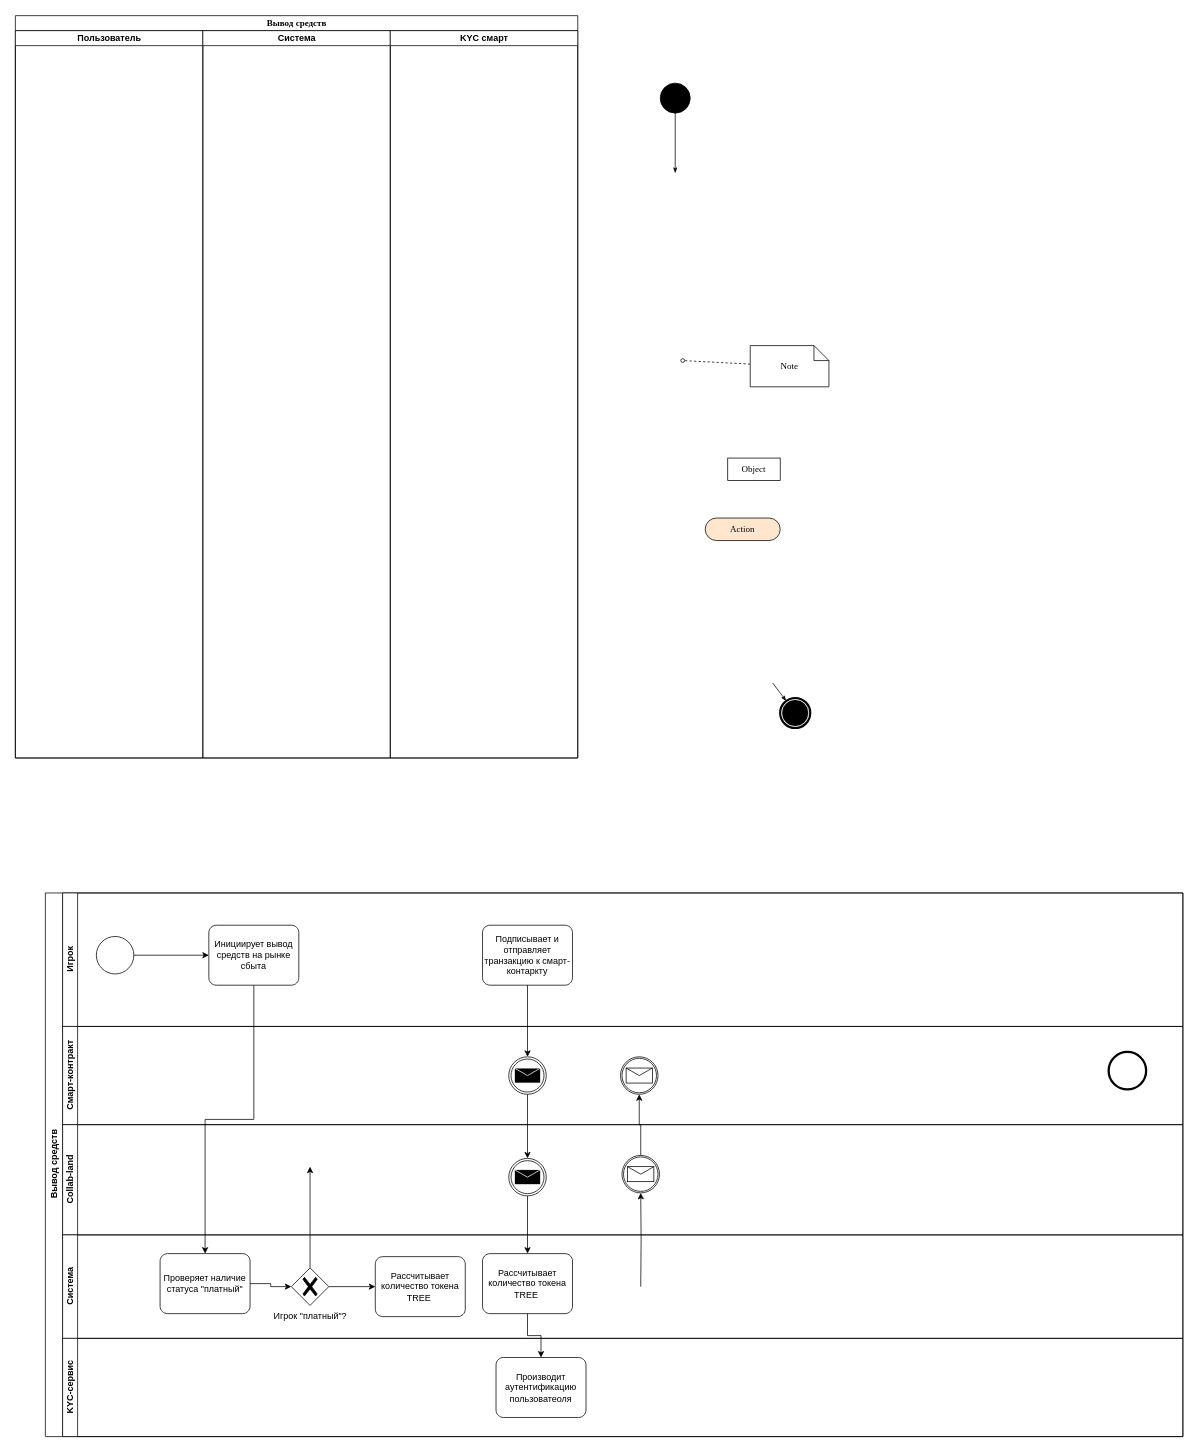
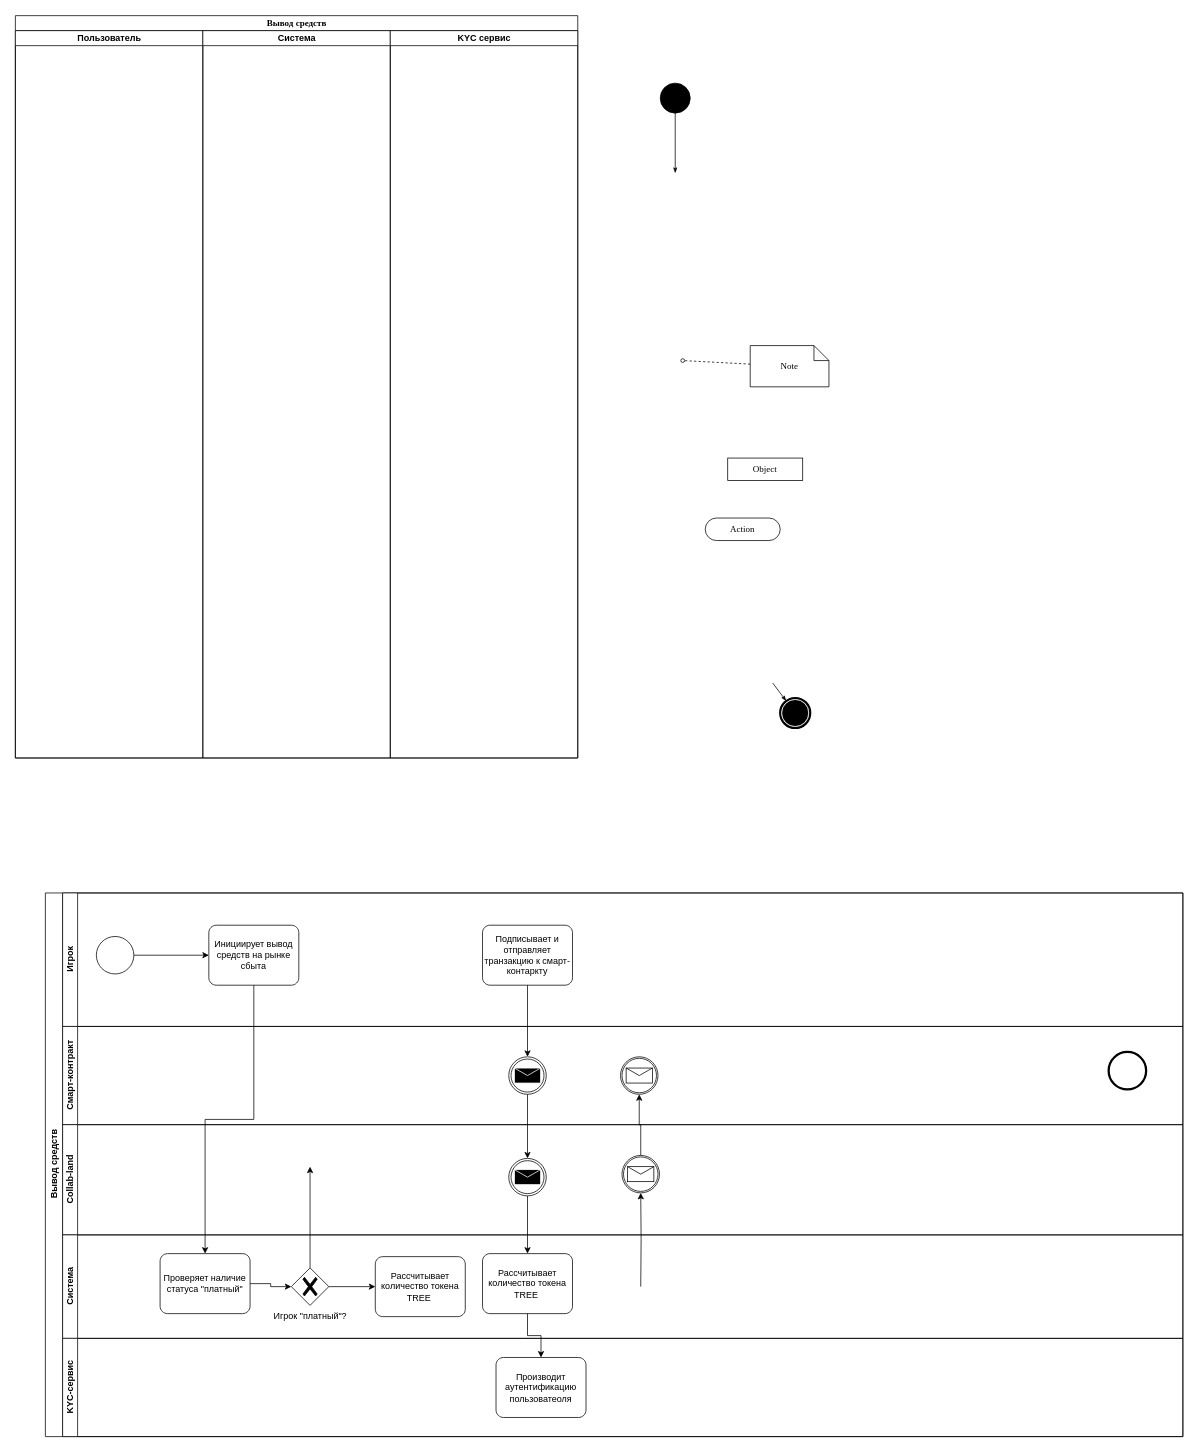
  <mxCell id="0" />
  <mxCell id="1" parent="0" />
  <mxCell id="2" value="Вывод средств" style="swimlane;html=1;childLayout=stackLayout;startSize=20;rounded=0;shadow=0;comic=0;labelBackgroundColor=none;strokeWidth=1;fontFamily=Verdana;fontSize=12;align=center;" parent="1" vertex="1"><mxGeometry x="20" y="20" width="750" height="990" as="geometry" /></mxCell>
  <mxCell id="3" value="Пользователь" style="swimlane;html=1;startSize=20;" parent="2" vertex="1"><mxGeometry y="20" width="250" height="970" as="geometry"><mxRectangle y="20" width="40" height="970" as="alternateBounds" /></mxGeometry></mxCell>
  <mxCell id="4" value="Система" style="swimlane;html=1;startSize=20;" parent="2" vertex="1"><mxGeometry x="250" y="20" width="250" height="970" as="geometry" /></mxCell>
- <mxCell id="5" value="KYC смарт" style="swimlane;html=1;startSize=20;" parent="2" vertex="1"><mxGeometry x="500" y="20" width="250" height="970" as="geometry" /></mxCell>
+ <mxCell id="5" value="KYC сервис" style="swimlane;html=1;startSize=20;" parent="2" vertex="1"><mxGeometry x="500" y="20" width="250" height="970" as="geometry" /></mxCell>
  <mxCell id="6" style="edgeStyle=orthogonalEdgeStyle;rounded=0;html=1;labelBackgroundColor=none;startArrow=none;startFill=0;startSize=5;endArrow=classicThin;endFill=1;endSize=5;jettySize=auto;orthogonalLoop=1;strokeWidth=1;fontFamily=Verdana;fontSize=12" parent="5" source="13" edge="1"><mxGeometry relative="1" as="geometry"><mxPoint x="380" y="190" as="targetPoint" /></mxGeometry></mxCell>
  <mxCell id="7" value="Note" style="shape=note;whiteSpace=wrap;html=1;rounded=0;shadow=0;comic=0;labelBackgroundColor=none;strokeWidth=1;fontFamily=Verdana;fontSize=12;align=center;size=20;" parent="1" vertex="1"><mxGeometry x="1000" y="460" width="105" height="55" as="geometry" /></mxCell>
  <mxCell id="8" style="edgeStyle=none;rounded=0;html=1;dashed=1;labelBackgroundColor=none;startArrow=none;startFill=0;startSize=5;endArrow=oval;endFill=0;endSize=5;jettySize=auto;orthogonalLoop=1;strokeWidth=1;fontFamily=Verdana;fontSize=12" parent="1" source="7" edge="1"><mxGeometry relative="1" as="geometry"><mxPoint x="910" y="480" as="targetPoint" /></mxGeometry></mxCell>
  <mxCell id="9" value="" style="shape=mxgraph.bpmn.shape;html=1;verticalLabelPosition=bottom;labelBackgroundColor=#ffffff;verticalAlign=top;perimeter=ellipsePerimeter;outline=end;symbol=terminate;rounded=0;shadow=0;comic=0;strokeWidth=1;fontFamily=Verdana;fontSize=12;align=center;" parent="1" vertex="1"><mxGeometry x="1040" y="930" width="40" height="40" as="geometry" /></mxCell>
  <mxCell id="10" style="edgeStyle=none;rounded=0;html=1;labelBackgroundColor=none;startArrow=none;startFill=0;startSize=5;endArrow=classicThin;endFill=1;endSize=5;jettySize=auto;orthogonalLoop=1;strokeWidth=1;fontFamily=Verdana;fontSize=12" parent="1" target="9" edge="1"><mxGeometry relative="1" as="geometry"><mxPoint x="1030" y="910" as="sourcePoint" /></mxGeometry></mxCell>
- <mxCell id="11" value="Object" style="rounded=0;whiteSpace=wrap;html=1;shadow=0;comic=0;labelBackgroundColor=none;strokeWidth=1;fontFamily=Verdana;fontSize=12;align=center;arcSize=50;" vertex="1" parent="1"><mxGeometry x="970" y="610" width="70" height="30" as="geometry" /></mxCell>
- <mxCell id="12" value="Action" style="rounded=1;whiteSpace=wrap;html=1;shadow=0;comic=0;labelBackgroundColor=none;strokeWidth=1;fontFamily=Verdana;fontSize=12;align=center;arcSize=50;fillColor=#ffe6cc;" vertex="1" parent="1"><mxGeometry x="940" y="690" width="100" height="30" as="geometry" /></mxCell>
+ <mxCell id="11" value="Object" style="rounded=0;whiteSpace=wrap;html=1;shadow=0;comic=0;labelBackgroundColor=none;strokeWidth=1;fontFamily=Verdana;fontSize=12;align=center;arcSize=50;" vertex="1" parent="1"><mxGeometry x="970" y="610" width="100" height="30" as="geometry" /></mxCell>
+ <mxCell id="12" value="Action" style="rounded=1;whiteSpace=wrap;html=1;shadow=0;comic=0;labelBackgroundColor=none;strokeWidth=1;fontFamily=Verdana;fontSize=12;align=center;arcSize=50;" vertex="1" parent="1"><mxGeometry x="940" y="690" width="100" height="30" as="geometry" /></mxCell>
  <mxCell id="13" value="" style="ellipse;whiteSpace=wrap;html=1;rounded=0;shadow=0;comic=0;labelBackgroundColor=none;strokeWidth=1;fillColor=#000000;fontFamily=Verdana;fontSize=12;align=center;" parent="1" vertex="1"><mxGeometry x="880" y="110" width="40" height="40" as="geometry" /></mxCell>
  <mxCell id="14" value="Вывод средств" style="swimlane;childLayout=stackLayout;resizeParent=1;resizeParentMax=0;horizontal=0;startSize=23;horizontalStack=0;html=1;swimlaneLine=1;" vertex="1" parent="1"><mxGeometry x="60" y="1190" width="1517" height="725" as="geometry"><mxRectangle x="80" y="1190" width="32" height="55" as="alternateBounds" /></mxGeometry></mxCell>
  <mxCell id="15" value="Игрок" style="swimlane;startSize=20;horizontal=0;html=1;" vertex="1" parent="14"><mxGeometry x="23" width="1494" height="178" as="geometry"><mxRectangle x="20" width="1490" height="26" as="alternateBounds" /></mxGeometry></mxCell>
  <mxCell id="16" style="edgeStyle=orthogonalEdgeStyle;rounded=0;orthogonalLoop=1;jettySize=auto;html=1;" edge="1" parent="15" source="17" target="18"><mxGeometry relative="1" as="geometry"><mxPoint x="94.0" y="83.077" as="sourcePoint" /></mxGeometry></mxCell>
  <mxCell id="17" value="" style="points=[[0.145,0.145,0],[0.5,0,0],[0.855,0.145,0],[1,0.5,0],[0.855,0.855,0],[0.5,1,0],[0.145,0.855,0],[0,0.5,0]];shape=mxgraph.bpmn.event;html=1;verticalLabelPosition=bottom;labelBackgroundColor=#ffffff;verticalAlign=top;align=center;perimeter=ellipsePerimeter;outlineConnect=0;aspect=fixed;outline=standard;symbol=general;" vertex="1" parent="15"><mxGeometry x="45" y="58" width="50" height="50" as="geometry" /></mxCell>
  <mxCell id="18" value="Инициирует вывод средств на рынке сбыта" style="points=[[0.25,0,0],[0.5,0,0],[0.75,0,0],[1,0.25,0],[1,0.5,0],[1,0.75,0],[0.75,1,0],[0.5,1,0],[0.25,1,0],[0,0.75,0],[0,0.5,0],[0,0.25,0]];shape=mxgraph.bpmn.task;whiteSpace=wrap;rectStyle=rounded;size=10;html=1;taskMarker=abstract;" vertex="1" parent="15"><mxGeometry x="195" y="43" width="120" height="80" as="geometry" /></mxCell>
  <mxCell id="19" value="Подписывает и отправляет транзакцию к смарт-контаркту" style="points=[[0.25,0,0],[0.5,0,0],[0.75,0,0],[1,0.25,0],[1,0.5,0],[1,0.75,0],[0.75,1,0],[0.5,1,0],[0.25,1,0],[0,0.75,0],[0,0.5,0],[0,0.25,0]];shape=mxgraph.bpmn.task;whiteSpace=wrap;rectStyle=rounded;size=10;html=1;taskMarker=abstract;" vertex="1" parent="15"><mxGeometry x="560" y="43" width="120" height="80" as="geometry" /></mxCell>
  <mxCell id="20" value="Смарт-контракт" style="swimlane;startSize=20;horizontal=0;html=1;" vertex="1" parent="14"><mxGeometry x="23" y="178" width="1494" height="131" as="geometry" /></mxCell>
  <mxCell id="21" value="" style="points=[[0.145,0.145,0],[0.5,0,0],[0.855,0.145,0],[1,0.5,0],[0.855,0.855,0],[0.5,1,0],[0.145,0.855,0],[0,0.5,0]];shape=mxgraph.bpmn.event;html=1;verticalLabelPosition=bottom;labelBackgroundColor=#ffffff;verticalAlign=top;align=center;perimeter=ellipsePerimeter;outlineConnect=0;aspect=fixed;outline=throwing;symbol=message;" vertex="1" parent="20"><mxGeometry x="595" y="40.5" width="50" height="50" as="geometry" /></mxCell>
  <mxCell id="22" value="" style="points=[[0.145,0.145,0],[0.5,0,0],[0.855,0.145,0],[1,0.5,0],[0.855,0.855,0],[0.5,1,0],[0.145,0.855,0],[0,0.5,0]];shape=mxgraph.bpmn.event;html=1;verticalLabelPosition=bottom;labelBackgroundColor=#ffffff;verticalAlign=top;align=center;perimeter=ellipsePerimeter;outlineConnect=0;aspect=fixed;outline=end;symbol=terminate2;" vertex="1" parent="20"><mxGeometry x="1395" y="34" width="50" height="50" as="geometry" /></mxCell>
  <mxCell id="23" value="" style="points=[[0.145,0.145,0],[0.5,0,0],[0.855,0.145,0],[1,0.5,0],[0.855,0.855,0],[0.5,1,0],[0.145,0.855,0],[0,0.5,0]];shape=mxgraph.bpmn.event;html=1;verticalLabelPosition=bottom;labelBackgroundColor=#ffffff;verticalAlign=top;align=center;perimeter=ellipsePerimeter;outlineConnect=0;aspect=fixed;outline=catching;symbol=message;" vertex="1" parent="20"><mxGeometry x="744" y="40.5" width="50" height="50" as="geometry" /></mxCell>
  <mxCell id="24" style="edgeStyle=orthogonalEdgeStyle;rounded=0;orthogonalLoop=1;jettySize=auto;html=1;entryX=0.5;entryY=1;entryDx=0;entryDy=0;entryPerimeter=0;" edge="1" parent="14" target="28"><mxGeometry relative="1" as="geometry"><mxPoint x="794" y="525" as="sourcePoint" /></mxGeometry></mxCell>
  <mxCell id="25" style="edgeStyle=orthogonalEdgeStyle;rounded=0;orthogonalLoop=1;jettySize=auto;html=1;entryX=0.5;entryY=1;entryDx=0;entryDy=0;entryPerimeter=0;" edge="1" parent="14" source="28" target="23"><mxGeometry relative="1" as="geometry" /></mxCell>
  <mxCell id="26" value="Collab-land" style="swimlane;startSize=20;horizontal=0;html=1;" vertex="1" parent="14"><mxGeometry x="23" y="309" width="1494" height="147" as="geometry" /></mxCell>
  <mxCell id="27" value="" style="points=[[0.145,0.145,0],[0.5,0,0],[0.855,0.145,0],[1,0.5,0],[0.855,0.855,0],[0.5,1,0],[0.145,0.855,0],[0,0.5,0]];shape=mxgraph.bpmn.event;html=1;verticalLabelPosition=bottom;labelBackgroundColor=#ffffff;verticalAlign=top;align=center;perimeter=ellipsePerimeter;outlineConnect=0;aspect=fixed;outline=throwing;symbol=message;" vertex="1" parent="26"><mxGeometry x="595" y="45" width="50" height="50" as="geometry" /></mxCell>
  <mxCell id="28" value="" style="points=[[0.145,0.145,0],[0.5,0,0],[0.855,0.145,0],[1,0.5,0],[0.855,0.855,0],[0.5,1,0],[0.145,0.855,0],[0,0.5,0]];shape=mxgraph.bpmn.event;html=1;verticalLabelPosition=bottom;labelBackgroundColor=#ffffff;verticalAlign=top;align=center;perimeter=ellipsePerimeter;outlineConnect=0;aspect=fixed;outline=catching;symbol=message;" vertex="1" parent="26"><mxGeometry x="746" y="41" width="50" height="50" as="geometry" /></mxCell>
  <mxCell id="29" value="Система" style="swimlane;startSize=20;horizontal=0;html=1;" vertex="1" parent="14"><mxGeometry x="23" y="456" width="1494" height="138" as="geometry" /></mxCell>
  <mxCell id="30" value="Рассчитывает количество токена TREE&amp;nbsp;" style="points=[[0.25,0,0],[0.5,0,0],[0.75,0,0],[1,0.25,0],[1,0.5,0],[1,0.75,0],[0.75,1,0],[0.5,1,0],[0.25,1,0],[0,0.75,0],[0,0.5,0],[0,0.25,0]];shape=mxgraph.bpmn.task;whiteSpace=wrap;rectStyle=rounded;size=10;html=1;taskMarker=abstract;" vertex="1" parent="29"><mxGeometry x="560" y="25" width="120" height="80" as="geometry" /></mxCell>
  <mxCell id="31" value="Рассчитывает количество токена TREE&amp;nbsp;" style="points=[[0.25,0,0],[0.5,0,0],[0.75,0,0],[1,0.25,0],[1,0.5,0],[1,0.75,0],[0.75,1,0],[0.5,1,0],[0.25,1,0],[0,0.75,0],[0,0.5,0],[0,0.25,0]];shape=mxgraph.bpmn.task;whiteSpace=wrap;rectStyle=rounded;size=10;html=1;taskMarker=abstract;" vertex="1" parent="29"><mxGeometry x="417" y="29" width="120" height="80" as="geometry" /></mxCell>
  <mxCell id="32" style="edgeStyle=orthogonalEdgeStyle;rounded=0;orthogonalLoop=1;jettySize=auto;html=1;" edge="1" parent="29" source="33" target="35"><mxGeometry relative="1" as="geometry" /></mxCell>
  <mxCell id="33" value="Проверяет наличие статуса &quot;платный&quot;" style="points=[[0.25,0,0],[0.5,0,0],[0.75,0,0],[1,0.25,0],[1,0.5,0],[1,0.75,0],[0.75,1,0],[0.5,1,0],[0.25,1,0],[0,0.75,0],[0,0.5,0],[0,0.25,0]];shape=mxgraph.bpmn.task;whiteSpace=wrap;rectStyle=rounded;size=10;html=1;taskMarker=abstract;" vertex="1" parent="29"><mxGeometry x="130" y="25" width="120" height="80" as="geometry" /></mxCell>
  <mxCell id="34" style="edgeStyle=orthogonalEdgeStyle;rounded=0;orthogonalLoop=1;jettySize=auto;html=1;" edge="1" parent="29" source="35"><mxGeometry relative="1" as="geometry"><mxPoint x="330" y="-91" as="targetPoint" /></mxGeometry></mxCell>
  <mxCell id="35" value="Игрок &quot;платный&quot;?" style="points=[[0.25,0.25,0],[0.5,0,0],[0.75,0.25,0],[1,0.5,0],[0.75,0.75,0],[0.5,1,0],[0.25,0.75,0],[0,0.5,0]];shape=mxgraph.bpmn.gateway2;html=1;verticalLabelPosition=bottom;labelBackgroundColor=#ffffff;verticalAlign=top;align=center;perimeter=rhombusPerimeter;outlineConnect=0;outline=none;symbol=none;gwType=exclusive;labelPosition=center;" vertex="1" parent="29"><mxGeometry x="305" y="44" width="50" height="50" as="geometry" /></mxCell>
  <mxCell id="36" style="edgeStyle=orthogonalEdgeStyle;rounded=0;orthogonalLoop=1;jettySize=auto;html=1;" edge="1" parent="29" source="35" target="31"><mxGeometry relative="1" as="geometry" /></mxCell>
  <mxCell id="37" style="edgeStyle=orthogonalEdgeStyle;rounded=0;orthogonalLoop=1;jettySize=auto;html=1;" edge="1" parent="14" source="27" target="30"><mxGeometry relative="1" as="geometry" /></mxCell>
  <mxCell id="38" style="edgeStyle=orthogonalEdgeStyle;rounded=0;orthogonalLoop=1;jettySize=auto;html=1;" edge="1" parent="14" source="21" target="27"><mxGeometry relative="1" as="geometry" /></mxCell>
  <mxCell id="39" style="edgeStyle=orthogonalEdgeStyle;rounded=0;orthogonalLoop=1;jettySize=auto;html=1;" edge="1" parent="14" source="19" target="21"><mxGeometry relative="1" as="geometry"><mxPoint x="643" y="203.5" as="targetPoint" /></mxGeometry></mxCell>
  <mxCell id="40" style="edgeStyle=orthogonalEdgeStyle;rounded=0;orthogonalLoop=1;jettySize=auto;html=1;" edge="1" parent="14" source="30" target="42"><mxGeometry relative="1" as="geometry" /></mxCell>
  <mxCell id="41" value="KYC-сервис" style="swimlane;startSize=20;horizontal=0;html=1;" vertex="1" parent="14"><mxGeometry x="23" y="594" width="1494" height="131" as="geometry" /></mxCell>
  <mxCell id="42" value="Производит аутентификацию пользоватеоля" style="points=[[0.25,0,0],[0.5,0,0],[0.75,0,0],[1,0.25,0],[1,0.5,0],[1,0.75,0],[0.75,1,0],[0.5,1,0],[0.25,1,0],[0,0.75,0],[0,0.5,0],[0,0.25,0]];shape=mxgraph.bpmn.task;whiteSpace=wrap;rectStyle=rounded;size=10;html=1;taskMarker=abstract;" vertex="1" parent="41"><mxGeometry x="578" y="25.5" width="120" height="80" as="geometry" /></mxCell>
  <mxCell id="43" style="edgeStyle=orthogonalEdgeStyle;rounded=0;orthogonalLoop=1;jettySize=auto;html=1;" edge="1" parent="14" source="18" target="33"><mxGeometry relative="1" as="geometry" /></mxCell>
